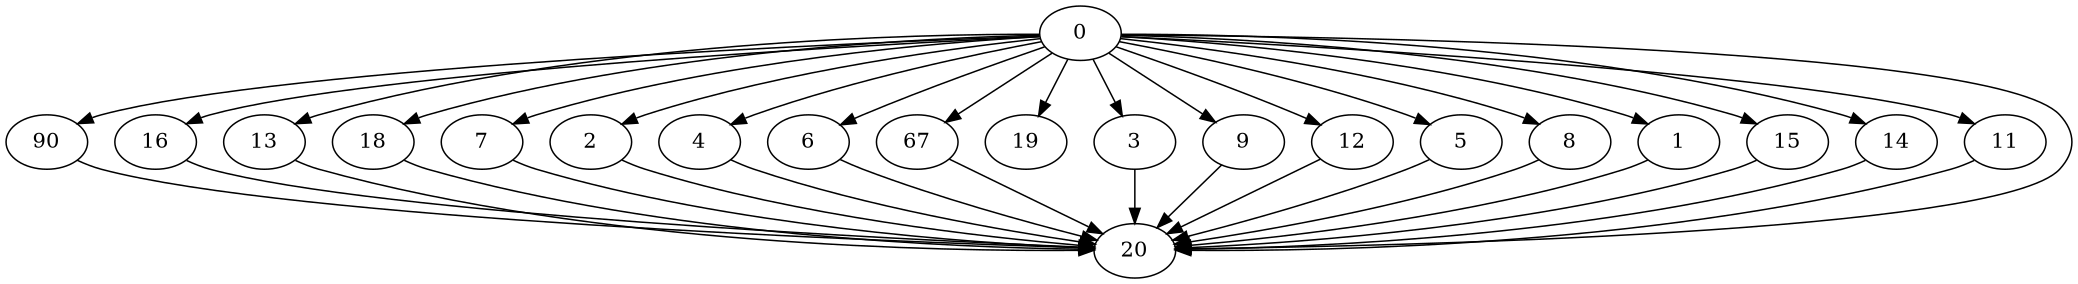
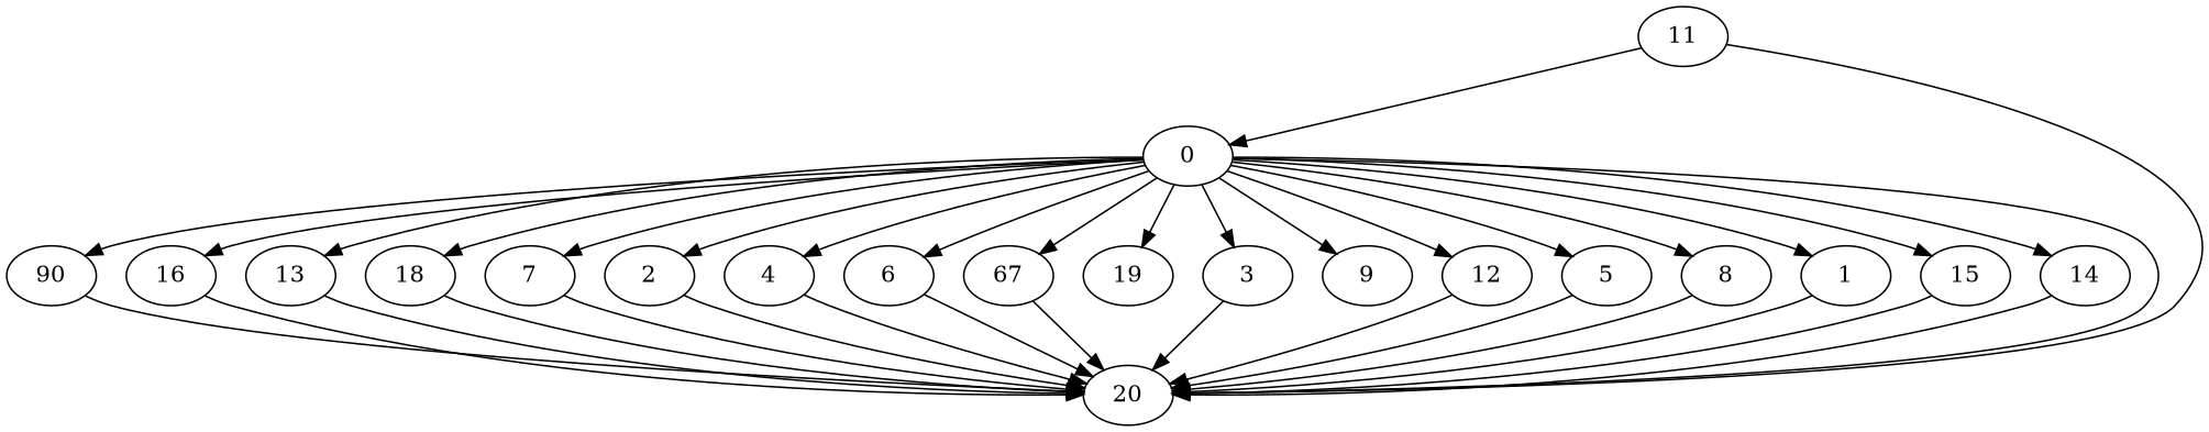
  digraph {
    node [Weight=11]
    edge [Weight=10]
    0 [Weight=15]
    n2 [Weight=21 label=90]
    16 [Weight=21]
    13 [Weight=19]
    18 [Weight=17]
    7 [Weight=19]
    2
    4
    6 [Weight=9]
    n10 [Weight=13 label=67]
    19 [Weight=15]
    3 [Weight=9]
    9
    12 [Weight=13]
    5
    8 [Weight=6]
    1 [Weight=6]
    15 [Weight=4]
    14 [Weight=4]
    11 [Weight=4]
    20
    0 -> n2 [Weight=3]
    0 -> 16 [Weight=6]
    0 -> 13 [Weight=9]
    0 -> 18 [Weight=8]
    0 -> 7 [Weight=3]
    0 -> 2 [Weight=7]
    0 -> 4 [Weight=9]
    0 -> 6 [Weight=9]
    0 -> n10 [Weight=5]
    0 -> 19 [Weight=6]
    0 -> 3 [Weight=7]
    0 -> 9 [Weight=4]
    0 -> 12 [Weight=2]
    0 -> 5 [Weight=5]
    0 -> 8 [Weight=6]
    0 -> 1
    0 -> 15
    0 -> 14 [Weight=6]
-   0 -> 11 [Weight=7]
+   11 -> 0 [Weight=7]
    0 -> 20 [Weight=4]
    n2 -> 20
    16 -> 20
    13 -> 20 [Weight=8]
    18 -> 20
    7 -> 20 [Weight=2]
    2 -> 20 [Weight=8]
    4 -> 20 [Weight=8]
    6 -> 20
    n10 -> 20 [Weight=6]
    3 -> 20 [Weight=7]
-   9 -> 20 [Weight=5]
    12 -> 20 [Weight=3]
    5 -> 20 [Weight=4]
    8 -> 20 [Weight=9]
    1 -> 20 [Weight=7]
    15 -> 20 [Weight=9]
    14 -> 20 [Weight=5]
    11 -> 20 [Weight=4]
  }
